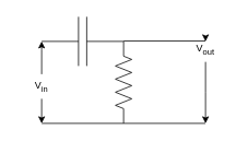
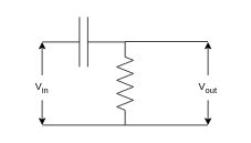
  <mxCell id="0" />
  <mxCell id="1" parent="0" />
  <mxCell id="2" value="" style="pointerEvents=1;verticalLabelPosition=bottom;shadow=0;dashed=0;align=center;html=1;verticalAlign=top;shape=mxgraph.electrical.capacitors.capacitor_1;" vertex="1" parent="1"><mxGeometry x="50" y="20" width="100" height="60" as="geometry" /></mxCell>
  <mxCell id="3" value="" style="pointerEvents=1;verticalLabelPosition=bottom;shadow=0;dashed=0;align=center;html=1;verticalAlign=top;shape=mxgraph.electrical.resistors.resistor_2;rotation=90;" vertex="1" parent="1"><mxGeometry x="100" y="90" width="100" height="20" as="geometry" /></mxCell>
  <mxCell id="4" value="" style="endArrow=none;html=1;rounded=0;exitX=1;exitY=0.5;exitDx=0;exitDy=0;exitPerimeter=0;" edge="1" parent="1" source="3"><mxGeometry width="50" height="50" relative="1" as="geometry"><mxPoint x="190" y="150" as="sourcePoint" /><mxPoint x="50" y="150" as="targetPoint" /></mxGeometry></mxCell>
  <mxCell id="5" value="" style="endArrow=none;html=1;rounded=0;exitX=1;exitY=0.5;exitDx=0;exitDy=0;exitPerimeter=0;" edge="1" parent="1"><mxGeometry width="50" height="50" relative="1" as="geometry"><mxPoint x="250" y="150" as="sourcePoint" /><mxPoint x="150" y="150" as="targetPoint" /></mxGeometry></mxCell>
  <mxCell id="6" value="" style="endArrow=none;html=1;rounded=0;exitX=1;exitY=0.5;exitDx=0;exitDy=0;exitPerimeter=0;" edge="1" parent="1"><mxGeometry width="50" height="50" relative="1" as="geometry"><mxPoint x="250" y="49.5" as="sourcePoint" /><mxPoint x="150" y="49.5" as="targetPoint" /></mxGeometry></mxCell>
  <mxCell id="7" style="edgeStyle=orthogonalEdgeStyle;rounded=0;orthogonalLoop=1;jettySize=auto;html=1;exitX=0.5;exitY=0;exitDx=0;exitDy=0;entryX=0;entryY=0.5;entryDx=0;entryDy=0;entryPerimeter=0;" edge="1" parent="1" source="9" target="2"><mxGeometry relative="1" as="geometry"><Array as="points"><mxPoint x="50" y="60" /><mxPoint x="50" y="60" /></Array></mxGeometry></mxCell>
  <mxCell id="8" style="edgeStyle=orthogonalEdgeStyle;rounded=0;orthogonalLoop=1;jettySize=auto;html=1;exitX=0.5;exitY=1;exitDx=0;exitDy=0;" edge="1" parent="1" source="9"><mxGeometry relative="1" as="geometry"><mxPoint x="50" y="150" as="targetPoint" /></mxGeometry></mxCell>
  <mxCell id="9" value="V&lt;sub&gt;in&lt;/sub&gt;" style="text;html=1;strokeColor=none;fillColor=none;align=center;verticalAlign=middle;whiteSpace=wrap;rounded=0;" vertex="1" parent="1"><mxGeometry x="20" y="90" width="60" height="30" as="geometry" /></mxCell>
  <mxCell id="10" style="edgeStyle=orthogonalEdgeStyle;rounded=0;orthogonalLoop=1;jettySize=auto;html=1;exitX=0.5;exitY=0;exitDx=0;exitDy=0;" edge="1" parent="1" source="12"><mxGeometry relative="1" as="geometry"><mxPoint x="250" y="50" as="targetPoint" /></mxGeometry></mxCell>
  <mxCell id="11" style="edgeStyle=orthogonalEdgeStyle;rounded=0;orthogonalLoop=1;jettySize=auto;html=1;exitX=0.5;exitY=1;exitDx=0;exitDy=0;" edge="1" parent="1" source="12"><mxGeometry relative="1" as="geometry"><mxPoint x="250" y="150" as="targetPoint" /></mxGeometry></mxCell>
- <mxCell id="12" value="V&lt;sub&gt;out&lt;/sub&gt;" style="text;html=1;strokeColor=none;fillColor=none;align=center;verticalAlign=middle;whiteSpace=wrap;rounded=0;" vertex="1" parent="1"><mxGeometry x="220" y="45" width="60" height="30" as="geometry" /></mxCell>
+ <mxCell id="12" value="V&lt;sub&gt;out&lt;/sub&gt;" style="text;html=1;strokeColor=none;fillColor=none;align=center;verticalAlign=middle;whiteSpace=wrap;rounded=0;" vertex="1" parent="1"><mxGeometry x="220" y="90" width="60" height="30" as="geometry" /></mxCell>
